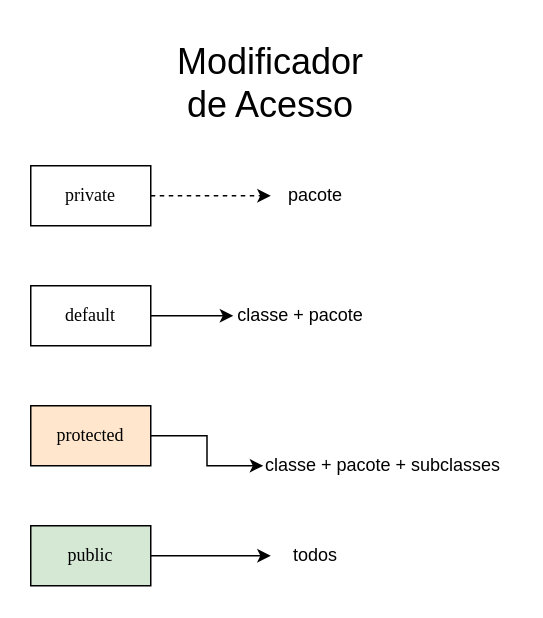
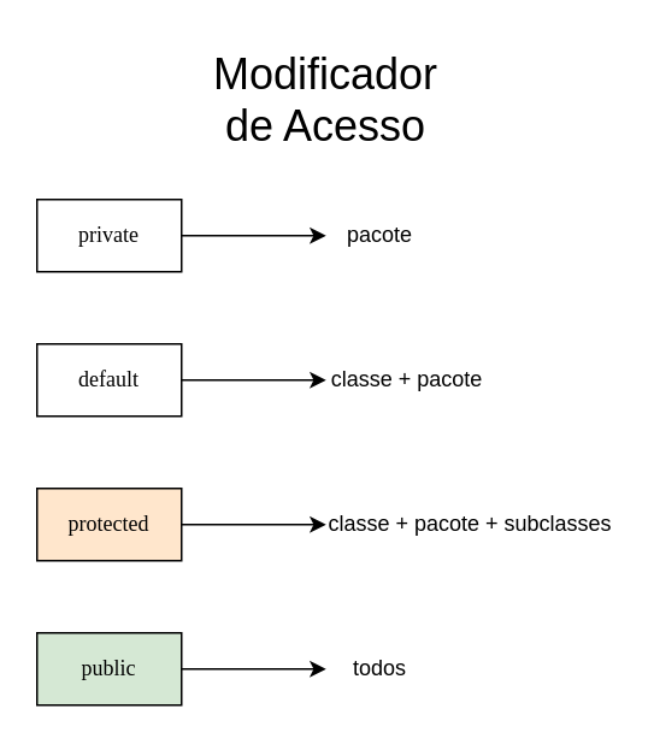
  <mxCell id="0" />
  <mxCell id="1" parent="0" />
  <mxCell id="2" value="Modificador de Acesso" style="text;strokeColor=none;align=center;fillColor=none;html=1;verticalAlign=middle;whiteSpace=wrap;rounded=0;fontSize=24;" vertex="1" parent="1"><mxGeometry x="115" y="20" width="130" height="70" as="geometry" /></mxCell>
  <mxCell id="3" value="" style="group" vertex="1" connectable="0" parent="1"><mxGeometry x="20" y="110" width="320" height="280" as="geometry" /></mxCell>
- <mxCell id="4" style="edgeStyle=orthogonalEdgeStyle;rounded=0;orthogonalLoop=1;jettySize=auto;html=1;dashed=1;" edge="1" parent="3" source="5" target="12"><mxGeometry relative="1" as="geometry" /></mxCell>
+ <mxCell id="4" style="edgeStyle=orthogonalEdgeStyle;rounded=0;orthogonalLoop=1;jettySize=auto;html=1;" edge="1" parent="3" source="5" target="12"><mxGeometry relative="1" as="geometry" /></mxCell>
  <mxCell id="5" value="private" style="rounded=0;whiteSpace=wrap;html=1;fontFamily=Lucida Console;" vertex="1" parent="3"><mxGeometry width="80" height="40" as="geometry" /></mxCell>
  <mxCell id="6" style="edgeStyle=orthogonalEdgeStyle;rounded=0;orthogonalLoop=1;jettySize=auto;html=1;" edge="1" parent="3" source="7" target="13"><mxGeometry relative="1" as="geometry" /></mxCell>
  <mxCell id="7" value="default" style="rounded=0;whiteSpace=wrap;html=1;fontFamily=Lucida Console;" vertex="1" parent="3"><mxGeometry y="80" width="80" height="40" as="geometry" /></mxCell>
  <mxCell id="8" style="edgeStyle=orthogonalEdgeStyle;rounded=0;orthogonalLoop=1;jettySize=auto;html=1;" edge="1" parent="3" source="9" target="14"><mxGeometry relative="1" as="geometry" /></mxCell>
  <mxCell id="9" value="protected" style="rounded=0;whiteSpace=wrap;html=1;fontFamily=Lucida Console;fillColor=#ffe6cc;" vertex="1" parent="3"><mxGeometry y="160" width="80" height="40" as="geometry" /></mxCell>
  <mxCell id="10" style="edgeStyle=orthogonalEdgeStyle;rounded=0;orthogonalLoop=1;jettySize=auto;html=1;" edge="1" parent="3" source="11" target="15"><mxGeometry relative="1" as="geometry" /></mxCell>
  <mxCell id="11" value="public" style="rounded=0;whiteSpace=wrap;html=1;fontFamily=Lucida Console;fillColor=#d5e8d4;" vertex="1" parent="3"><mxGeometry y="240" width="80" height="40" as="geometry" /></mxCell>
  <mxCell id="12" value="pacote" style="text;strokeColor=none;align=center;fillColor=none;html=1;verticalAlign=middle;whiteSpace=wrap;rounded=0;" vertex="1" parent="3"><mxGeometry x="160" y="5" width="60" height="30" as="geometry" /></mxCell>
- <mxCell id="13" value="classe + pacote" style="text;strokeColor=none;align=center;fillColor=none;html=1;verticalAlign=middle;whiteSpace=wrap;rounded=0;" vertex="1" parent="3"><mxGeometry x="135" y="85" width="90" height="30" as="geometry" /></mxCell>
- <mxCell id="14" value="classe + pacote + subclasses" style="text;strokeColor=none;align=center;fillColor=none;html=1;verticalAlign=middle;whiteSpace=wrap;rounded=0;" vertex="1" parent="3"><mxGeometry x="155" y="185" width="160" height="30" as="geometry" /></mxCell>
+ <mxCell id="13" value="classe + pacote" style="text;strokeColor=none;align=center;fillColor=none;html=1;verticalAlign=middle;whiteSpace=wrap;rounded=0;" vertex="1" parent="3"><mxGeometry x="160" y="85" width="90" height="30" as="geometry" /></mxCell>
+ <mxCell id="14" value="classe + pacote + subclasses" style="text;strokeColor=none;align=center;fillColor=none;html=1;verticalAlign=middle;whiteSpace=wrap;rounded=0;" vertex="1" parent="3"><mxGeometry x="160" y="165" width="160" height="30" as="geometry" /></mxCell>
  <mxCell id="15" value="todos" style="text;strokeColor=none;align=center;fillColor=none;html=1;verticalAlign=middle;whiteSpace=wrap;rounded=0;" vertex="1" parent="3"><mxGeometry x="160" y="245" width="60" height="30" as="geometry" /></mxCell>
